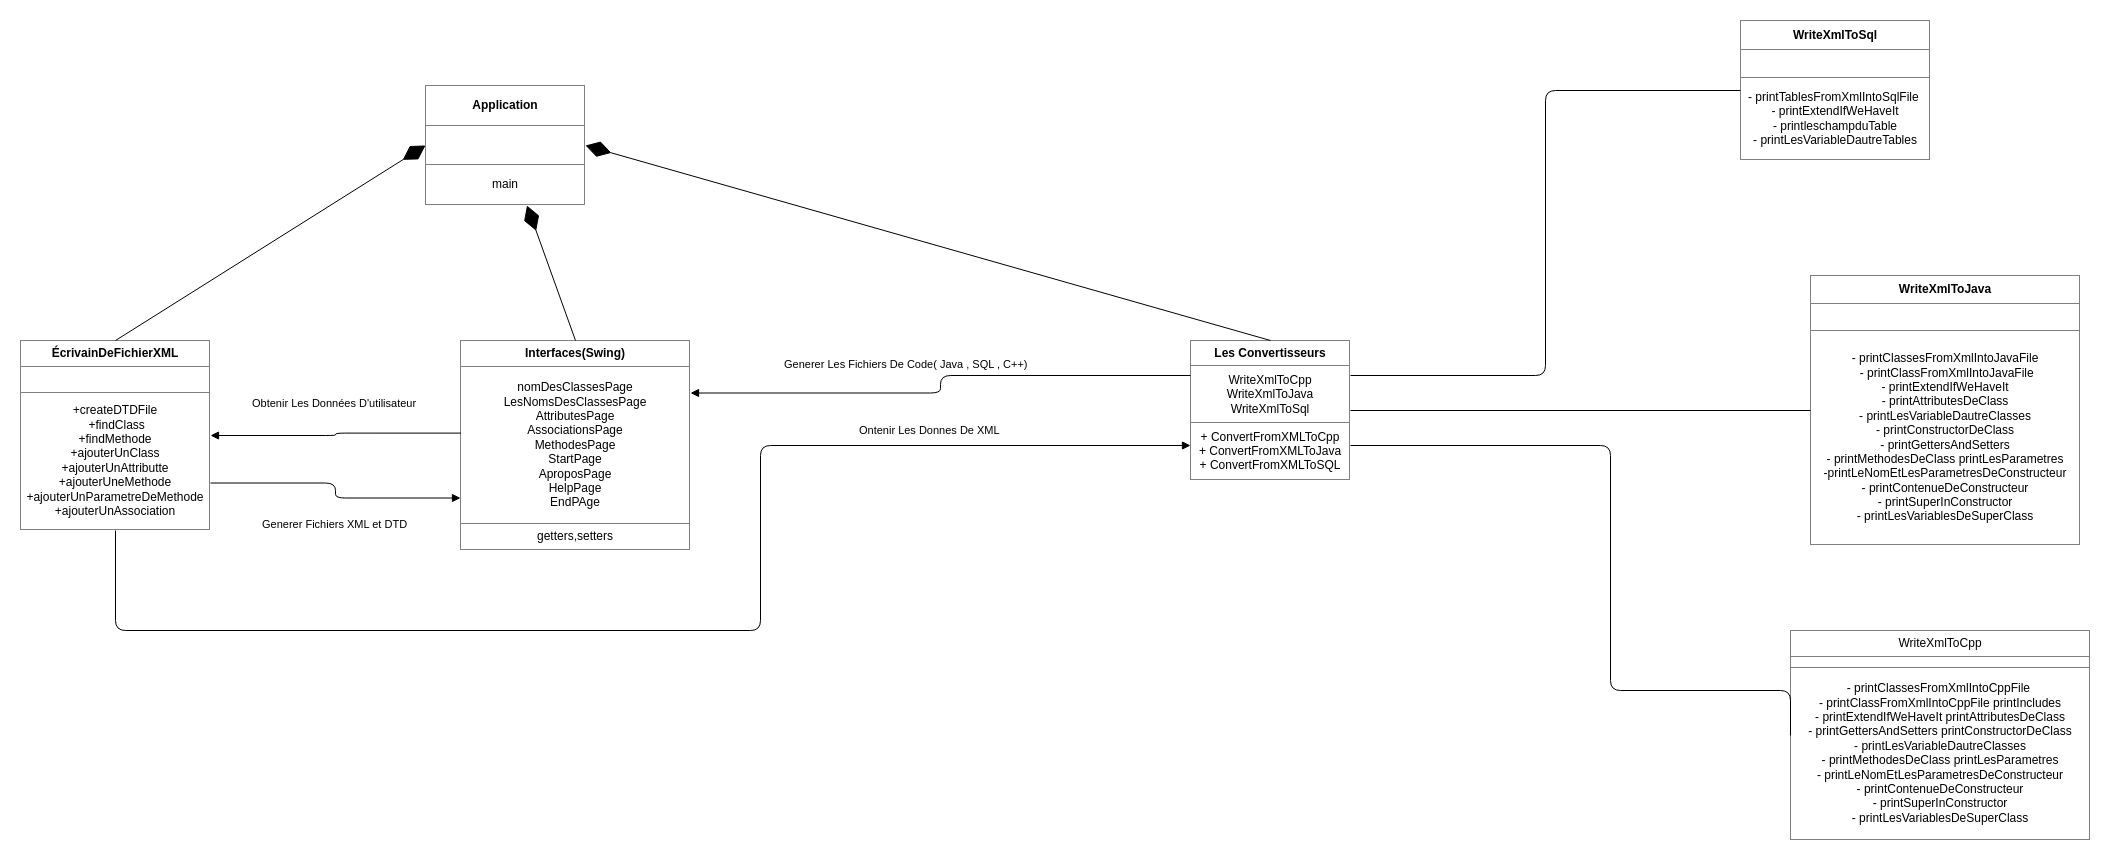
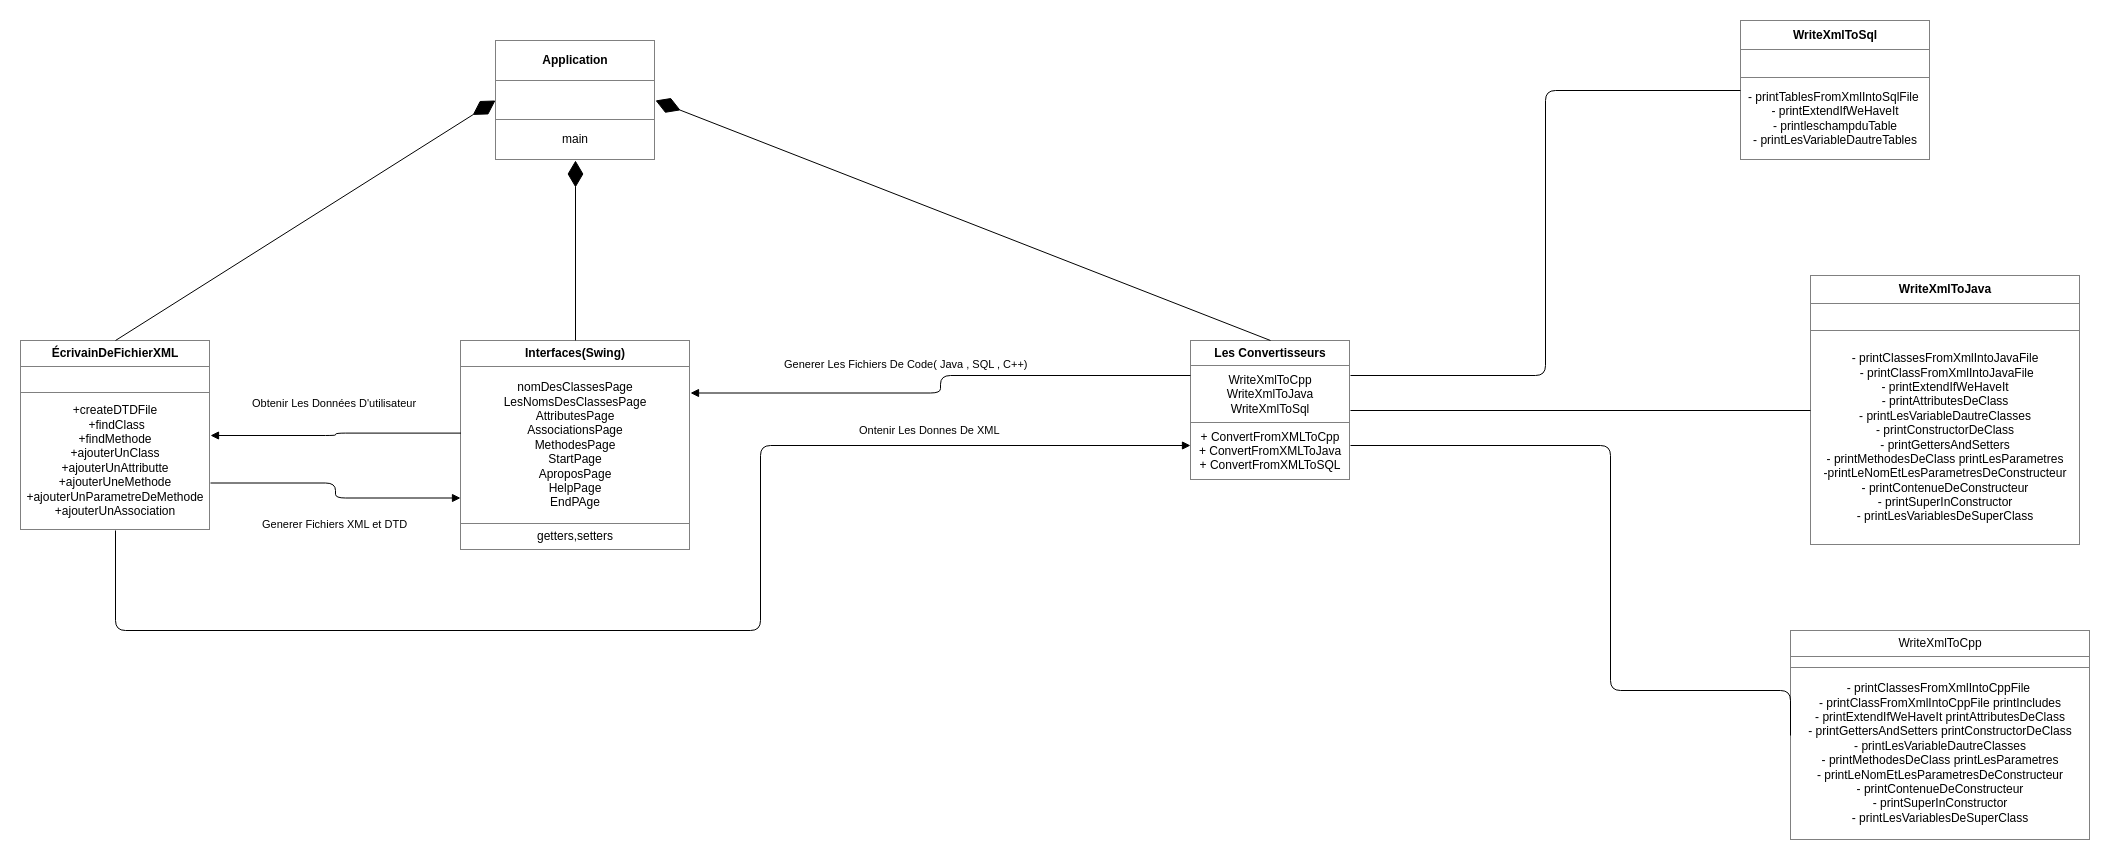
  <mxCell id="0" />
  <mxCell id="1" parent="0" />
  <mxCell id="2" value="&lt;table border=&quot;1&quot; width=&quot;100%&quot; height=&quot;100%&quot; cellpadding=&quot;4&quot; style=&quot;width:100%;height:100%;border-collapse:collapse;&quot;&gt;&lt;tbody&gt;&lt;tr&gt;&lt;th align=&quot;center&quot;&gt;Interfaces(Swing)&lt;/th&gt;&lt;/tr&gt;&lt;tr&gt;&lt;td align=&quot;center&quot;&gt;nomDesClassesPage&lt;br&gt;LesNomsDesClassesPage&lt;br&gt;AttributesPage&lt;br&gt;AssociationsPage&lt;br&gt;MethodesPage&lt;br&gt;StartPage&lt;br&gt;AproposPage&lt;br&gt;HelpPage&lt;br&gt;EndPAge&lt;/td&gt;&lt;/tr&gt;&lt;tr&gt;&lt;td align=&quot;center&quot;&gt;getters,setters&lt;/td&gt;&lt;/tr&gt;&lt;/tbody&gt;&lt;/table&gt;" style="text;html=1;whiteSpace=wrap;strokeColor=none;fillColor=none;overflow=fill;" vertex="1" parent="1"><mxGeometry x="460" y="340" width="230" height="210" as="geometry" /></mxCell>
  <mxCell id="3" value="&lt;table border=&quot;1&quot; width=&quot;100%&quot; height=&quot;100%&quot; cellpadding=&quot;4&quot; style=&quot;width:100%;height:100%;border-collapse:collapse;&quot;&gt;&lt;tbody&gt;&lt;tr&gt;&lt;th align=&quot;center&quot;&gt;&lt;b&gt;Les Convertisseurs&lt;/b&gt;&lt;/th&gt;&lt;/tr&gt;&lt;tr&gt;&lt;td align=&quot;center&quot;&gt;WriteXmlToCpp&lt;br&gt;WriteXmlToJava&lt;br&gt;WriteXmlToSql&lt;/td&gt;&lt;/tr&gt;&lt;tr&gt;&lt;td align=&quot;center&quot;&gt;+ ConvertFromXMLToCpp&lt;br&gt;+ ConvertFromXMLToJava&lt;br&gt;+ ConvertFromXMLToSQL&lt;br&gt;&lt;/td&gt;&lt;/tr&gt;&lt;/tbody&gt;&lt;/table&gt;" style="text;html=1;whiteSpace=wrap;strokeColor=none;fillColor=none;overflow=fill;" vertex="1" parent="1"><mxGeometry x="1190" y="340" width="160" height="140" as="geometry" /></mxCell>
- <mxCell id="4" value="&lt;table border=&quot;1&quot; width=&quot;100%&quot; height=&quot;100%&quot; cellpadding=&quot;4&quot; style=&quot;width:100%;height:100%;border-collapse:collapse;&quot;&gt;&lt;tbody&gt;&lt;tr&gt;&lt;th align=&quot;center&quot;&gt;Application&lt;/th&gt;&lt;/tr&gt;&lt;tr&gt;&lt;td align=&quot;center&quot;&gt;&lt;br&gt;&lt;/td&gt;&lt;/tr&gt;&lt;tr&gt;&lt;td align=&quot;center&quot;&gt;main&lt;/td&gt;&lt;/tr&gt;&lt;/tbody&gt;&lt;/table&gt;" style="text;html=1;whiteSpace=wrap;strokeColor=none;fillColor=none;overflow=fill;" vertex="1" parent="1"><mxGeometry x="425" y="85" width="160" height="120" as="geometry" /></mxCell>
+ <mxCell id="4" value="&lt;table border=&quot;1&quot; width=&quot;100%&quot; height=&quot;100%&quot; cellpadding=&quot;4&quot; style=&quot;width:100%;height:100%;border-collapse:collapse;&quot;&gt;&lt;tbody&gt;&lt;tr&gt;&lt;th align=&quot;center&quot;&gt;Application&lt;/th&gt;&lt;/tr&gt;&lt;tr&gt;&lt;td align=&quot;center&quot;&gt;&lt;br&gt;&lt;/td&gt;&lt;/tr&gt;&lt;tr&gt;&lt;td align=&quot;center&quot;&gt;main&lt;/td&gt;&lt;/tr&gt;&lt;/tbody&gt;&lt;/table&gt;" style="text;html=1;whiteSpace=wrap;strokeColor=none;fillColor=none;overflow=fill;" vertex="1" parent="1"><mxGeometry x="495" y="40" width="160" height="120" as="geometry" /></mxCell>
  <mxCell id="5" value="&lt;table border=&quot;1&quot; width=&quot;100%&quot; height=&quot;100%&quot; cellpadding=&quot;4&quot; style=&quot;width:100%;height:100%;border-collapse:collapse;&quot;&gt;&lt;tbody&gt;&lt;tr&gt;&lt;th align=&quot;center&quot;&gt;&lt;span style=&quot;font-weight: 400;&quot;&gt;WriteXmlToCpp&lt;/span&gt;&lt;/th&gt;&lt;/tr&gt;&lt;tr&gt;&lt;td align=&quot;center&quot;&gt;&lt;/td&gt;&lt;/tr&gt;&lt;tr&gt;&lt;td align=&quot;center&quot;&gt;- printClassesFromXmlIntoCppFile&amp;nbsp;&lt;br&gt;- printClassFromXmlIntoCppFile printIncludes &lt;br&gt;- printExtendIfWeHaveIt printAttributesDeClass &lt;br&gt;- printGettersAndSetters printConstructorDeClass &lt;br&gt;- printLesVariableDautreClasses &lt;br&gt;- printMethodesDeClass printLesParametres &lt;br&gt;- printLeNomEtLesParametresDeConstructeur &lt;br&gt;- printContenueDeConstructeur &lt;br&gt;- printSuperInConstructor &lt;br&gt;- printLesVariablesDeSuperClass&lt;br&gt;&lt;/td&gt;&lt;/tr&gt;&lt;/tbody&gt;&lt;/table&gt;" style="text;html=1;whiteSpace=wrap;strokeColor=none;fillColor=none;overflow=fill;" vertex="1" parent="1"><mxGeometry x="1790" y="630" width="300" height="210" as="geometry" /></mxCell>
  <mxCell id="6" value="&lt;table border=&quot;1&quot; width=&quot;100%&quot; height=&quot;100%&quot; cellpadding=&quot;4&quot; style=&quot;width:100%;height:100%;border-collapse:collapse;&quot;&gt;&lt;tbody&gt;&lt;tr&gt;&lt;th align=&quot;center&quot;&gt;WriteXmlToJava&lt;/th&gt;&lt;/tr&gt;&lt;tr&gt;&lt;td align=&quot;center&quot;&gt;&lt;br&gt;&lt;/td&gt;&lt;/tr&gt;&lt;tr&gt;&lt;td align=&quot;center&quot;&gt;- printClassesFromXmlIntoJavaFile &lt;br&gt;&amp;nbsp;- printClassFromXmlIntoJavaFile&lt;br&gt;- printExtendIfWeHaveIt&lt;br&gt;- printAttributesDeClass &lt;br&gt;- printLesVariableDautreClasses &lt;br&gt;- printConstructorDeClass &lt;br&gt;- printGettersAndSetters &lt;br&gt;- printMethodesDeClass printLesParametres &lt;br&gt;-printLeNomEtLesParametresDeConstructeur &lt;br&gt;- printContenueDeConstructeur &lt;br&gt;- printSuperInConstructor &lt;br&gt;- printLesVariablesDeSuperClass&lt;br&gt;&lt;/td&gt;&lt;/tr&gt;&lt;/tbody&gt;&lt;/table&gt;" style="text;html=1;whiteSpace=wrap;strokeColor=none;fillColor=none;overflow=fill;" vertex="1" parent="1"><mxGeometry x="1810" y="275" width="270" height="270" as="geometry" /></mxCell>
  <mxCell id="7" value="&lt;table border=&quot;1&quot; width=&quot;100%&quot; height=&quot;100%&quot; cellpadding=&quot;4&quot; style=&quot;width:100%;height:100%;border-collapse:collapse;&quot;&gt;&lt;tbody&gt;&lt;tr&gt;&lt;th align=&quot;center&quot;&gt;WriteXmlToSql&lt;/th&gt;&lt;/tr&gt;&lt;tr&gt;&lt;td align=&quot;center&quot;&gt;&lt;br&gt;&lt;/td&gt;&lt;/tr&gt;&lt;tr&gt;&lt;td align=&quot;center&quot;&gt;- printTablesFromXmlIntoSqlFile&amp;nbsp; - printExtendIfWeHaveIt&lt;br&gt;- printleschampduTable &lt;br&gt;- printLesVariableDautreTables&lt;/td&gt;&lt;/tr&gt;&lt;/tbody&gt;&lt;/table&gt;" style="text;html=1;whiteSpace=wrap;strokeColor=none;fillColor=none;overflow=fill;" vertex="1" parent="1"><mxGeometry x="1740" width="190" height="140" as="geometry" y="20" /></mxCell>
  <mxCell id="8" value="&lt;table border=&quot;1&quot; width=&quot;100%&quot; height=&quot;100%&quot; cellpadding=&quot;4&quot; style=&quot;width:100%;height:100%;border-collapse:collapse;&quot;&gt;&lt;tbody&gt;&lt;tr&gt;&lt;th align=&quot;center&quot;&gt;ÉcrivainDeFichierXML&lt;/th&gt;&lt;/tr&gt;&lt;tr&gt;&lt;td align=&quot;center&quot;&gt;&lt;br&gt;&lt;/td&gt;&lt;/tr&gt;&lt;tr&gt;&lt;td align=&quot;center&quot;&gt;+createDTDFile&lt;br&gt;&amp;nbsp;+findClass &lt;br&gt;+findMethode &lt;br&gt;+ajouterUnClass&lt;br&gt;+ajouterUnAttributte &lt;br&gt;+ajouterUneMethode &lt;br&gt;+ajouterUnParametreDeMethode &lt;br&gt;+ajouterUnAssociation&lt;/td&gt;&lt;/tr&gt;&lt;/tbody&gt;&lt;/table&gt;" style="text;html=1;whiteSpace=wrap;strokeColor=none;fillColor=none;overflow=fill;" vertex="1" parent="1"><mxGeometry x="20" y="340" width="190" height="190" as="geometry" /></mxCell>
  <mxCell id="9" value="" style="endArrow=none;html=1;edgeStyle=orthogonalEdgeStyle;entryX=0;entryY=0.5;entryDx=0;entryDy=0;exitX=1;exitY=0.25;exitDx=0;exitDy=0;" edge="1" parent="1" source="3" target="7"><mxGeometry relative="1" as="geometry"><mxPoint x="1020" y="280" as="sourcePoint" /><mxPoint x="1180" y="280" as="targetPoint" /></mxGeometry></mxCell>
  <mxCell id="10" value="" style="endArrow=none;html=1;edgeStyle=orthogonalEdgeStyle;exitX=1;exitY=0.5;exitDx=0;exitDy=0;entryX=0;entryY=0.5;entryDx=0;entryDy=0;" edge="1" parent="1" source="3" target="6"><mxGeometry relative="1" as="geometry"><mxPoint x="1020" y="280" as="sourcePoint" /><mxPoint x="1180" y="280" as="targetPoint" /></mxGeometry></mxCell>
  <mxCell id="11" value="" style="endArrow=none;html=1;edgeStyle=orthogonalEdgeStyle;exitX=1;exitY=0.75;exitDx=0;exitDy=0;entryX=0;entryY=0.5;entryDx=0;entryDy=0;" edge="1" parent="1" source="3" target="5"><mxGeometry relative="1" as="geometry"><mxPoint x="1020" y="280" as="sourcePoint" /><mxPoint x="1180" y="280" as="targetPoint" /><Array as="points"><mxPoint x="1610" y="445" /><mxPoint x="1610" y="690" /><mxPoint x="1790" y="690" /></Array></mxGeometry></mxCell>
  <mxCell id="12" value="" style="endArrow=diamondThin;endFill=1;endSize=24;html=1;exitX=0.5;exitY=0;exitDx=0;exitDy=0;entryX=1;entryY=0.5;entryDx=0;entryDy=0;" edge="1" parent="1" source="3" target="4"><mxGeometry width="160" relative="1" as="geometry"><mxPoint x="830" y="380" as="sourcePoint" /><mxPoint x="990" y="380" as="targetPoint" /></mxGeometry></mxCell>
  <mxCell id="13" value="" style="endArrow=diamondThin;endFill=1;endSize=24;html=1;exitX=0.5;exitY=0;exitDx=0;exitDy=0;" edge="1" parent="1" source="2" target="4"><mxGeometry width="160" relative="1" as="geometry"><mxPoint x="290" y="390" as="sourcePoint" /><mxPoint x="990" y="380" as="targetPoint" /></mxGeometry></mxCell>
  <mxCell id="14" value="" style="endArrow=diamondThin;endFill=1;endSize=24;html=1;exitX=0.5;exitY=0;exitDx=0;exitDy=0;entryX=0;entryY=0.5;entryDx=0;entryDy=0;" edge="1" parent="1" source="8" target="4"><mxGeometry width="160" relative="1" as="geometry"><mxPoint x="90" y="380" as="sourcePoint" /><mxPoint x="250" y="380" as="targetPoint" /></mxGeometry></mxCell>
  <mxCell id="15" value="Obtenir Les Données D'utilisateur" style="endArrow=block;endFill=1;html=1;edgeStyle=orthogonalEdgeStyle;align=left;verticalAlign=top;exitX=0.002;exitY=0.441;exitDx=0;exitDy=0;exitPerimeter=0;" edge="1" parent="1" source="2" target="8"><mxGeometry x="0.684" y="-45" relative="1" as="geometry"><mxPoint x="510" y="420" as="sourcePoint" /><mxPoint x="670" y="420" as="targetPoint" /><mxPoint as="offset" /></mxGeometry></mxCell>
  <mxCell id="16" value="Generer Fichiers XML et DTD&amp;nbsp;" style="endArrow=block;endFill=1;html=1;edgeStyle=orthogonalEdgeStyle;align=left;verticalAlign=top;exitX=1;exitY=0.75;exitDx=0;exitDy=0;entryX=0;entryY=0.75;entryDx=0;entryDy=0;" edge="1" parent="1" source="8" target="2"><mxGeometry x="-0.623" y="-27" relative="1" as="geometry"><mxPoint x="510" y="470" as="sourcePoint" /><mxPoint x="670" y="470" as="targetPoint" /><mxPoint y="1" as="offset" /></mxGeometry></mxCell>
  <mxCell id="17" value="Ontenir Les Donnes De XML" style="endArrow=block;endFill=1;html=1;edgeStyle=orthogonalEdgeStyle;align=left;verticalAlign=top;exitX=0.5;exitY=1;exitDx=0;exitDy=0;entryX=0;entryY=0.75;entryDx=0;entryDy=0;" edge="1" parent="1" source="8" target="3"><mxGeometry x="0.511" y="28" relative="1" as="geometry"><mxPoint x="580" y="600" as="sourcePoint" /><mxPoint x="740" y="600" as="targetPoint" /><Array as="points"><mxPoint x="115" y="630" /><mxPoint x="760" y="630" /><mxPoint x="760" y="445" /></Array><mxPoint as="offset" /></mxGeometry></mxCell>
  <mxCell id="18" value="Generer Les Fichiers De Code( Java , SQL , C++)&amp;nbsp;" style="endArrow=block;endFill=1;html=1;edgeStyle=orthogonalEdgeStyle;align=left;verticalAlign=top;entryX=1;entryY=0.25;entryDx=0;entryDy=0;exitX=0;exitY=0.25;exitDx=0;exitDy=0;" edge="1" parent="1" source="3" target="2"><mxGeometry x="0.652" y="-42" relative="1" as="geometry"><mxPoint x="1200" y="370" as="sourcePoint" /><mxPoint x="1110" y="510" as="targetPoint" /><mxPoint x="1" as="offset" /></mxGeometry></mxCell>
